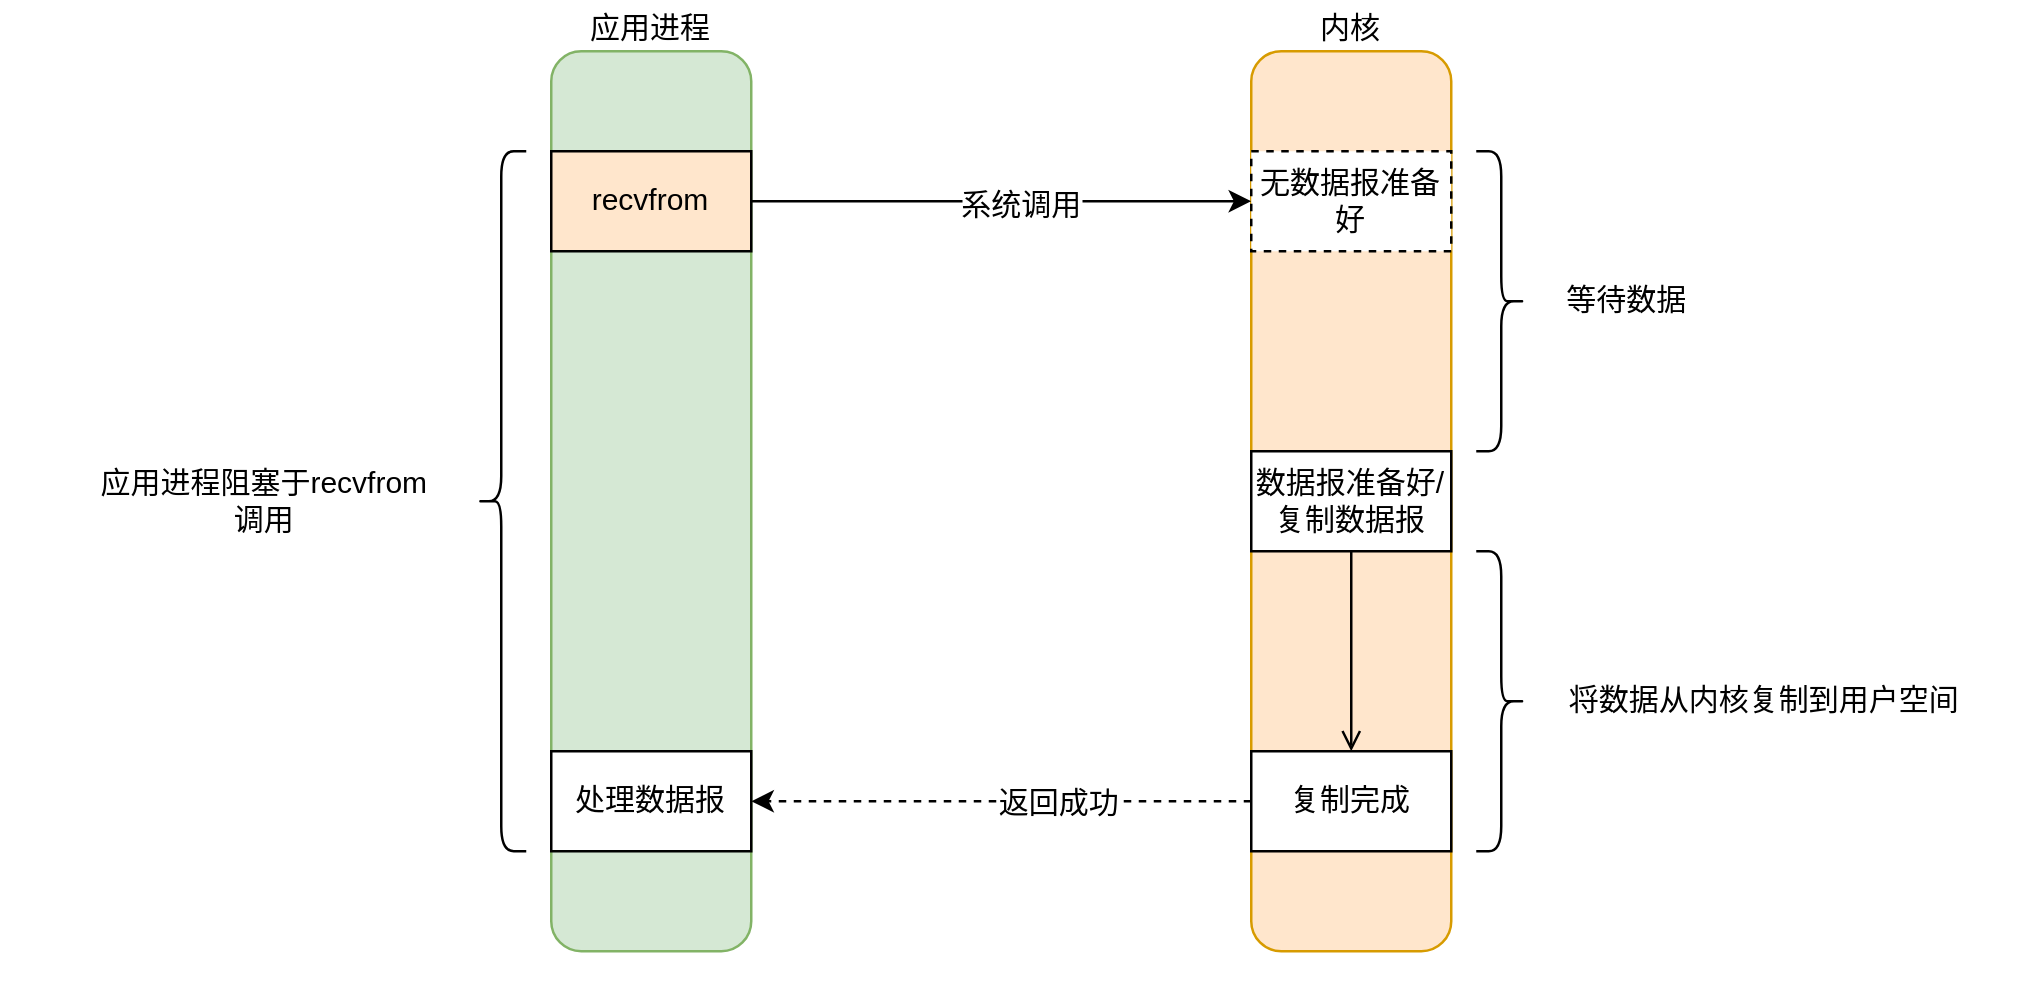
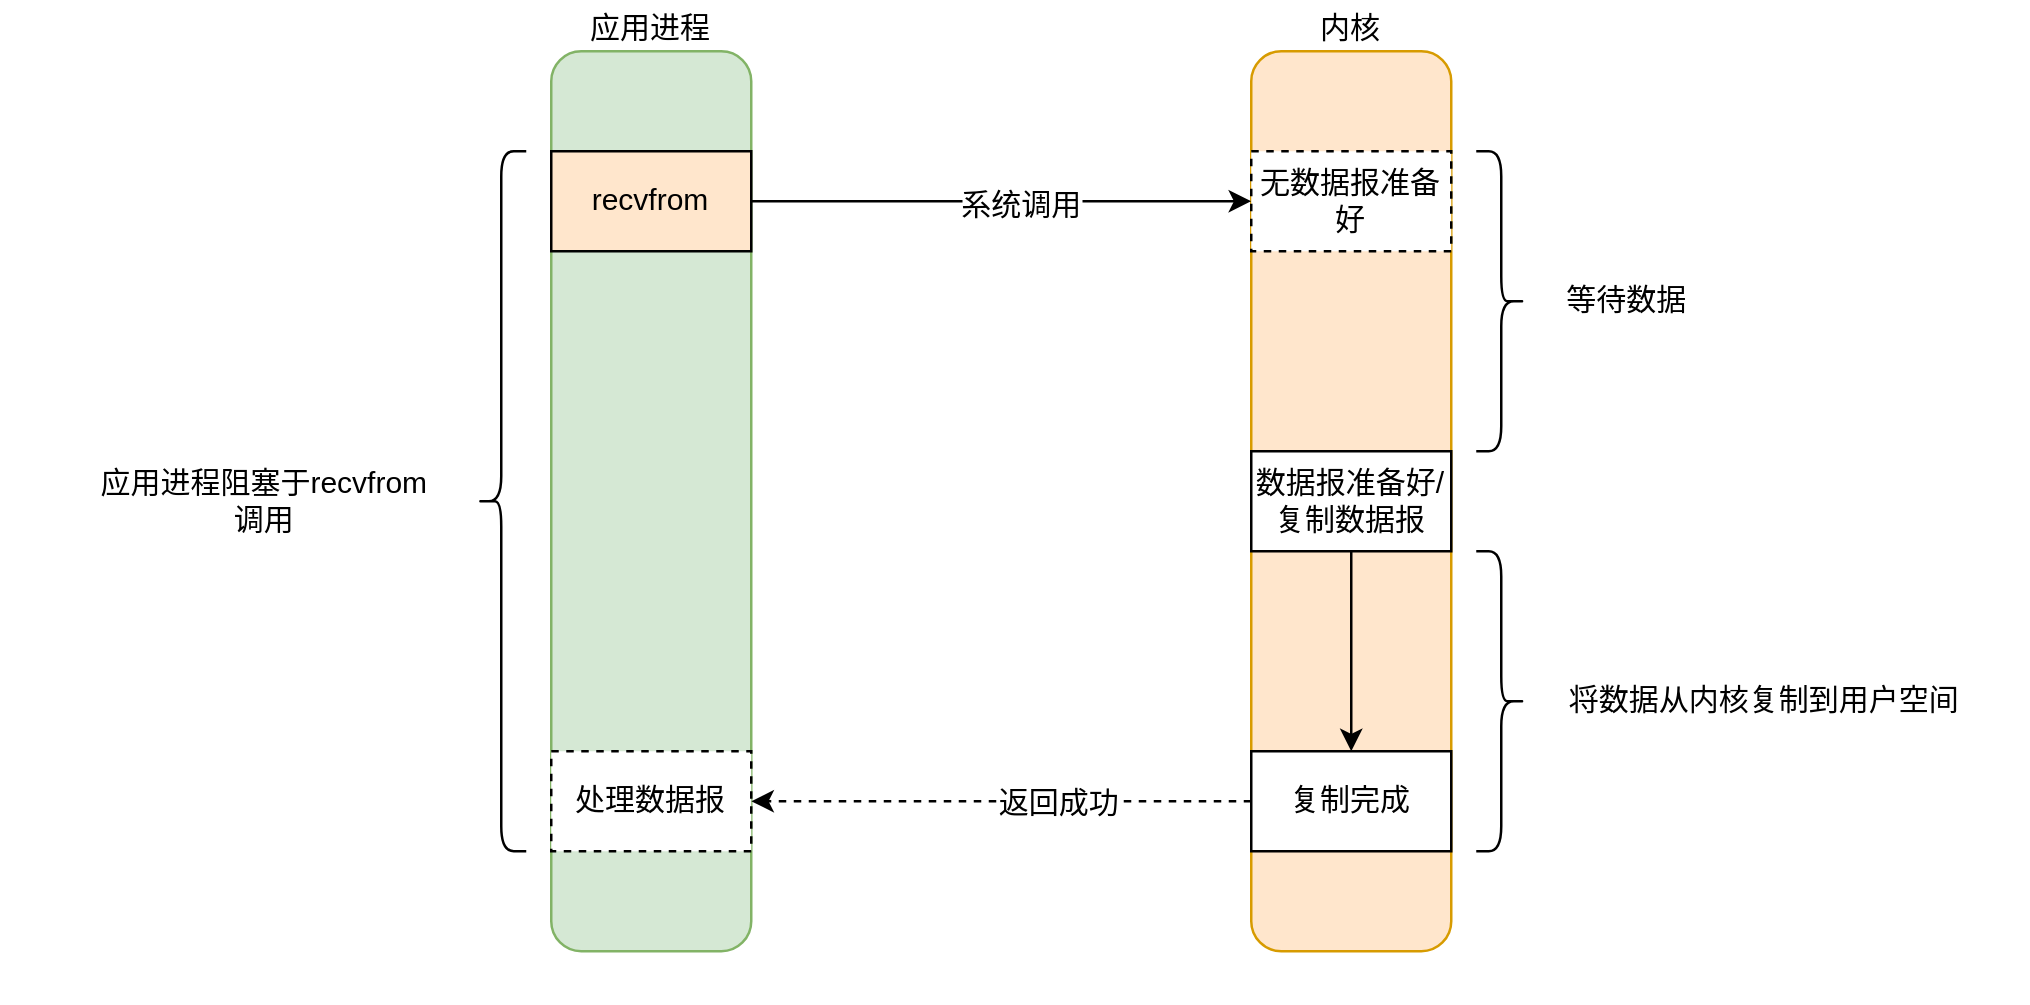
  <mxCell id="0" />
  <mxCell id="1" parent="0" />
  <mxCell id="2" value="应用进程" style="rounded=1;whiteSpace=wrap;html=1;labelPosition=center;verticalLabelPosition=top;align=center;verticalAlign=bottom;fillColor=#d5e8d4;strokeColor=#82b366;" parent="1" vertex="1"><mxGeometry x="220" y="20" width="80" height="360" as="geometry" /></mxCell>
  <mxCell id="3" value="内核" style="rounded=1;whiteSpace=wrap;html=1;labelPosition=center;verticalLabelPosition=top;align=center;verticalAlign=bottom;fillColor=#ffe6cc;strokeColor=#d79b00;" parent="1" vertex="1"><mxGeometry x="500" y="20" width="80" height="360" as="geometry" /></mxCell>
  <mxCell id="4" style="edgeStyle=orthogonalEdgeStyle;rounded=0;orthogonalLoop=1;jettySize=auto;html=1;" parent="1" source="6" target="7" edge="1"><mxGeometry relative="1" as="geometry" /></mxCell>
  <mxCell id="5" value="系统调用" style="text;html=1;align=center;verticalAlign=middle;resizable=0;points=[];;labelBackgroundColor=#ffffff;" parent="4" vertex="1" connectable="0"><mxGeometry x="0.07" y="-1" relative="1" as="geometry"><mxPoint as="offset" /></mxGeometry></mxCell>
  <mxCell id="6" value="recvfrom" style="rounded=0;whiteSpace=wrap;html=1;fillColor=#ffe6cc;" parent="1" vertex="1"><mxGeometry x="220" y="60" width="80" height="40" as="geometry" /></mxCell>
  <mxCell id="7" value="无数据报准备好" style="rounded=0;whiteSpace=wrap;html=1;dashed=1;" parent="1" vertex="1"><mxGeometry x="500" y="60" width="80" height="40" as="geometry" /></mxCell>
- <mxCell id="8" style="edgeStyle=orthogonalEdgeStyle;rounded=0;orthogonalLoop=1;jettySize=auto;html=1;endArrow=open;" parent="1" source="9" target="12" edge="1"><mxGeometry relative="1" as="geometry" /></mxCell>
+ <mxCell id="8" style="edgeStyle=orthogonalEdgeStyle;rounded=0;orthogonalLoop=1;jettySize=auto;html=1;" parent="1" source="9" target="12" edge="1"><mxGeometry relative="1" as="geometry" /></mxCell>
  <mxCell id="9" value="数据报准备好/复制数据报" style="rounded=0;whiteSpace=wrap;html=1;" parent="1" vertex="1"><mxGeometry x="500" y="180" width="80" height="40" as="geometry" /></mxCell>
  <mxCell id="10" style="edgeStyle=orthogonalEdgeStyle;rounded=0;orthogonalLoop=1;jettySize=auto;html=1;dashed=1;" parent="1" source="12" target="13" edge="1"><mxGeometry relative="1" as="geometry" /></mxCell>
  <mxCell id="11" value="返回成功" style="text;html=1;align=center;verticalAlign=middle;resizable=0;points=[];;labelBackgroundColor=#ffffff;" parent="10" vertex="1" connectable="0"><mxGeometry x="-0.22" relative="1" as="geometry"><mxPoint as="offset" /></mxGeometry></mxCell>
  <mxCell id="12" value="复制完成" style="rounded=0;whiteSpace=wrap;html=1;" parent="1" vertex="1"><mxGeometry x="500" y="300" width="80" height="40" as="geometry" /></mxCell>
- <mxCell id="13" value="处理数据报" style="rounded=0;whiteSpace=wrap;html=1;" parent="1" vertex="1"><mxGeometry x="220" y="300" width="80" height="40" as="geometry" /></mxCell>
+ <mxCell id="13" value="处理数据报" style="rounded=0;whiteSpace=wrap;html=1;dashed=1;" parent="1" vertex="1"><mxGeometry x="220" y="300" width="80" height="40" as="geometry" /></mxCell>
  <mxCell id="14" value="" style="shape=curlyBracket;whiteSpace=wrap;html=1;rounded=1;" parent="1" vertex="1"><mxGeometry x="190" y="60" width="20" height="280" as="geometry" /></mxCell>
  <mxCell id="15" value="应用进程阻塞于&lt;span style=&quot;white-space: normal&quot;&gt;recvfrom调用&lt;/span&gt;" style="text;html=1;align=center;verticalAlign=middle;resizable=0;points=[];;autosize=1;" parent="1" vertex="1"><mxGeometry x="20" y="190" width="170" height="20" as="geometry" /></mxCell>
  <mxCell id="16" value="" style="shape=curlyBracket;whiteSpace=wrap;html=1;rounded=1;direction=west;" parent="1" vertex="1"><mxGeometry x="590" y="60" width="20" height="120" as="geometry" /></mxCell>
  <mxCell id="17" value="等待数据" style="text;html=1;align=center;verticalAlign=middle;resizable=0;points=[];;autosize=1;" parent="1" vertex="1"><mxGeometry x="620" y="110" width="60" height="20" as="geometry" /></mxCell>
  <mxCell id="18" value="" style="shape=curlyBracket;whiteSpace=wrap;html=1;rounded=1;direction=west;" parent="1" vertex="1"><mxGeometry x="590" y="220" width="20" height="120" as="geometry" /></mxCell>
  <mxCell id="19" value="将数据从内核复制到用户空间" style="text;html=1;align=center;verticalAlign=middle;resizable=0;points=[];;autosize=1;" parent="1" vertex="1"><mxGeometry x="620" y="270" width="170" height="20" as="geometry" /></mxCell>
